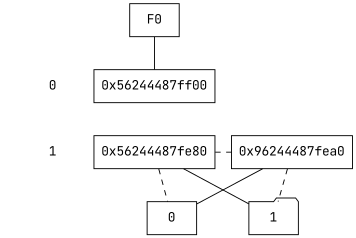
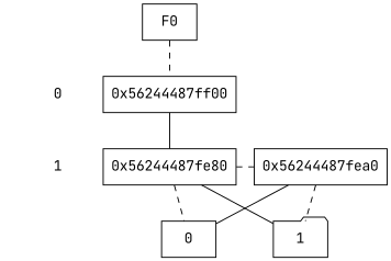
  digraph {
    fontname="JetBrains Mono"
    node [fontname="JetBrains Mono" shape=box]
    edge [dir=none fontname="JetBrains Mono"]
    "CONST NODES" [shape=plaintext style=invis]
    " 0 " [shape=plaintext]
    " 1 " [shape=plaintext]
    F0
    "0x56244487ff00"
    "0x56244487fe80"
-   "0x56244487fea0" [label="0x96244487fea0"]
+   "0x56244487fea0"
    n8 [label=0]
    n9 [label=1 shape=folder]
    subgraph sub_1 {
      "CONST NODES"
      " 0 "
      " 1 "
    }
    subgraph sub_2 {
      rank=same
      F0
    }
    subgraph sub_3 {
      rank=same
      " 0 "
      "0x56244487ff00"
    }
    subgraph sub_4 {
      rank=same
      " 1 "
      "0x56244487fe80"
      "0x56244487fea0"
    }
    subgraph sub_5 {
      rank=same
      "CONST NODES"
      subgraph sub_6 {
        rank=same
        n8
        n9
      }
    }
    " 0 " -> " 1 " [style=invis]
    " 1 " -> "CONST NODES" [style=invis]
-   F0 -> "0x56244487ff00" [style=solid]
+   F0 -> "0x56244487ff00" [style=dashed]
+   "0x56244487ff00" -> "0x56244487fe80"
    "0x56244487fe80" -> "0x56244487fea0" [style=dashed]
    "0x56244487fe80" -> n8 [style=dashed]
    "0x56244487fe80" -> n9
    "0x56244487fea0" -> n8
    "0x56244487fea0" -> n9 [style=dashed]
  }
